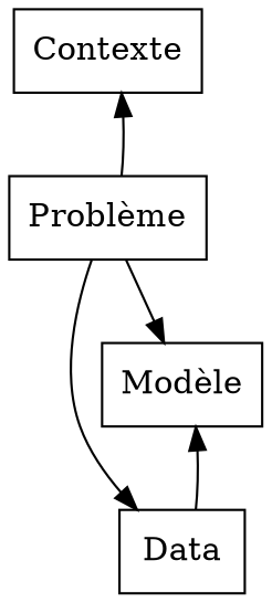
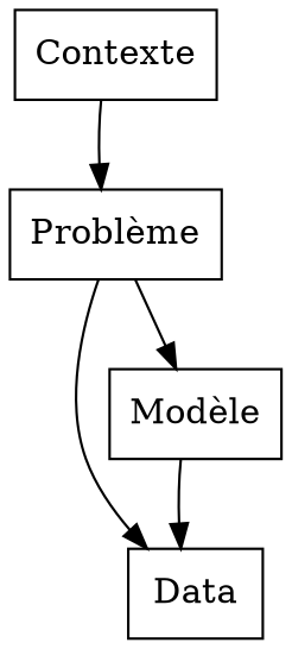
  digraph {
    fontsize=5
    node [shape=box]
    Contexte
    "Problème"
    Data
    "Modèle"
-   "Problème" -> Contexte
+   Contexte -> "Problème"
    "Problème" -> Data
    "Problème" -> "Modèle"
-   Data -> "Modèle"
+   "Modèle" -> Data
  }
